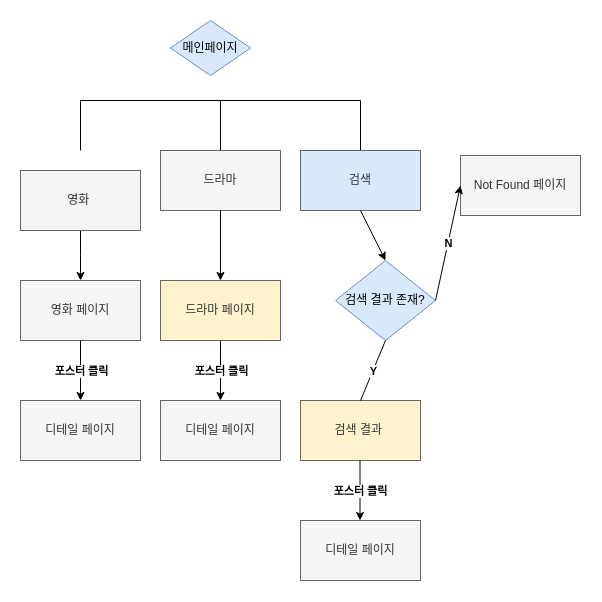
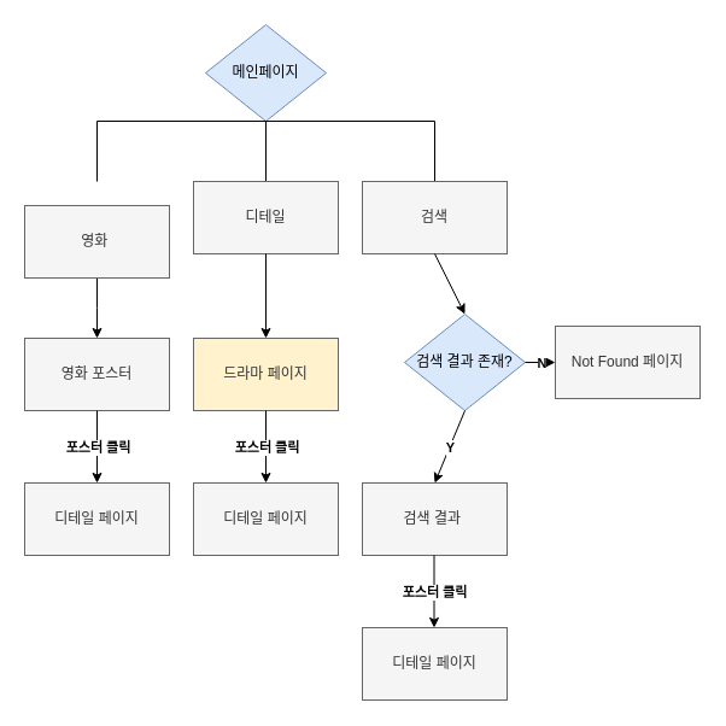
  <mxCell id="0" />
  <mxCell id="1" parent="0" />
- <mxCell id="2" value="메인페이지" style="rhombus;whiteSpace=wrap;html=1;fillColor=#dae8fc;strokeColor=#6c8ebf;" vertex="1" parent="1"><mxGeometry x="170" y="20" width="80" height="55" as="geometry" /></mxCell>
+ <mxCell id="2" value="메인페이지" style="rhombus;whiteSpace=wrap;html=1;fillColor=#dae8fc;strokeColor=#6c8ebf;" vertex="1" parent="1"><mxGeometry x="170" y="20" width="100" height="80" as="geometry" /></mxCell>
  <mxCell id="3" value="" style="strokeWidth=1;html=1;shape=mxgraph.flowchart.annotation_1;align=left;pointerEvents=1;direction=south;" vertex="1" parent="1"><mxGeometry x="80" y="100" width="140" height="50" as="geometry" /></mxCell>
  <mxCell id="4" value="" style="strokeWidth=1;html=1;shape=mxgraph.flowchart.annotation_1;align=left;pointerEvents=1;direction=south;" vertex="1" parent="1"><mxGeometry x="220" y="100" width="140" height="50" as="geometry" /></mxCell>
  <mxCell id="5" style="edgeStyle=orthogonalEdgeStyle;rounded=0;orthogonalLoop=1;jettySize=auto;html=1;exitX=0.5;exitY=1;exitDx=0;exitDy=0;" edge="1" parent="1" source="6"><mxGeometry relative="1" as="geometry"><mxPoint x="80" y="280" as="targetPoint" /></mxGeometry></mxCell>
  <mxCell id="6" value="영화&lt;span style=&quot;white-space: pre&quot;&gt; &lt;/span&gt;" style="rounded=0;whiteSpace=wrap;html=1;fillColor=#f5f5f5;strokeColor=#666666;fontColor=#333333;" vertex="1" parent="1"><mxGeometry x="20" y="170" width="120" height="60" as="geometry" /></mxCell>
- <mxCell id="7" value="드라마" style="rounded=0;whiteSpace=wrap;html=1;fillColor=#f5f5f5;strokeColor=#666666;fontColor=#333333;" vertex="1" parent="1"><mxGeometry x="160" y="150" width="120" height="60" as="geometry" /></mxCell>
- <mxCell id="8" value="검색" style="rounded=0;whiteSpace=wrap;html=1;fillColor=#dae8fc;strokeColor=#666666;fontColor=#333333;" vertex="1" parent="1"><mxGeometry x="300" y="150" width="120" height="60" as="geometry" /></mxCell>
+ <mxCell id="7" value="디테일" style="rounded=0;whiteSpace=wrap;html=1;fillColor=#f5f5f5;strokeColor=#666666;fontColor=#333333;" vertex="1" parent="1"><mxGeometry x="160" y="150" width="120" height="60" as="geometry" /></mxCell>
+ <mxCell id="8" value="검색" style="rounded=0;whiteSpace=wrap;html=1;fillColor=#f5f5f5;strokeColor=#666666;fontColor=#333333;" vertex="1" parent="1"><mxGeometry x="300" y="150" width="120" height="60" as="geometry" /></mxCell>
  <mxCell id="9" style="edgeStyle=orthogonalEdgeStyle;rounded=0;orthogonalLoop=1;jettySize=auto;html=1;exitX=0.5;exitY=1;exitDx=0;exitDy=0;" edge="1" parent="1"><mxGeometry relative="1" as="geometry"><mxPoint x="220" y="280" as="targetPoint" /><mxPoint x="220" y="210" as="sourcePoint" /></mxGeometry></mxCell>
- <mxCell id="10" value="영화 페이지" style="rounded=0;whiteSpace=wrap;html=1;fillColor=#f5f5f5;strokeColor=#666666;fontColor=#333333;" vertex="1" parent="1"><mxGeometry x="20" y="280" width="120" height="60" as="geometry" /></mxCell>
+ <mxCell id="10" value="영화 포스터" style="rounded=0;whiteSpace=wrap;html=1;fillColor=#f5f5f5;strokeColor=#666666;fontColor=#333333;" vertex="1" parent="1"><mxGeometry x="20" y="280" width="120" height="60" as="geometry" /></mxCell>
  <mxCell id="11" value="드라마 페이지" style="rounded=0;whiteSpace=wrap;html=1;fillColor=#fff2cc;strokeColor=#666666;fontColor=#333333;" vertex="1" parent="1"><mxGeometry x="160" y="280" width="120" height="60" as="geometry" /></mxCell>
  <mxCell id="12" value="검색 결과 존재?" style="rhombus;whiteSpace=wrap;html=1;fillColor=#dae8fc;strokeColor=#6c8ebf;" vertex="1" parent="1"><mxGeometry x="335" y="260" width="100" height="80" as="geometry" /></mxCell>
  <mxCell id="13" value="" style="endArrow=classic;html=1;entryX=0.5;entryY=0;entryDx=0;entryDy=0;" edge="1" parent="1" target="12"><mxGeometry width="50" height="50" relative="1" as="geometry"><mxPoint x="360" y="210" as="sourcePoint" /><mxPoint x="360" y="290" as="targetPoint" /></mxGeometry></mxCell>
- <mxCell id="14" value="검색 결과&amp;nbsp;" style="rounded=0;whiteSpace=wrap;html=1;fillColor=#fff2cc;strokeColor=#666666;fontColor=#333333;" vertex="1" parent="1"><mxGeometry x="300" y="400" width="120" height="60" as="geometry" /></mxCell>
- <mxCell id="15" value="Not Found 페이지" style="rounded=0;whiteSpace=wrap;html=1;fillColor=#f5f5f5;strokeColor=#666666;fontColor=#333333;" vertex="1" parent="1"><mxGeometry x="460" y="155" width="120" height="60" as="geometry" /></mxCell>
+ <mxCell id="14" value="검색 결과&amp;nbsp;" style="rounded=0;whiteSpace=wrap;html=1;fillColor=#f5f5f5;strokeColor=#666666;fontColor=#333333;" vertex="1" parent="1"><mxGeometry x="300" y="400" width="120" height="60" as="geometry" /></mxCell>
+ <mxCell id="15" value="Not Found 페이지" style="rounded=0;whiteSpace=wrap;html=1;fillColor=#f5f5f5;strokeColor=#666666;fontColor=#333333;" vertex="1" parent="1"><mxGeometry x="460" y="270" width="120" height="60" as="geometry" /></mxCell>
  <mxCell id="16" value="" style="endArrow=classic;html=1;fontStyle=1" edge="1" parent="1"><mxGeometry relative="1" as="geometry"><mxPoint x="80" y="340" as="sourcePoint" /><mxPoint x="80" y="400" as="targetPoint" /></mxGeometry></mxCell>
  <mxCell id="17" value="포스터 클릭" style="edgeLabel;resizable=0;html=1;align=center;verticalAlign=middle;fontStyle=1" connectable="0" vertex="1" parent="16"><mxGeometry relative="1" as="geometry" /></mxCell>
  <mxCell id="18" value="" style="endArrow=classic;html=1;fontStyle=1" edge="1" parent="1"><mxGeometry relative="1" as="geometry"><mxPoint x="220" y="340" as="sourcePoint" /><mxPoint x="220" y="400" as="targetPoint" /></mxGeometry></mxCell>
  <mxCell id="19" value="포스터 클릭" style="edgeLabel;resizable=0;html=1;align=center;verticalAlign=middle;fontStyle=1" connectable="0" vertex="1" parent="18"><mxGeometry relative="1" as="geometry" /></mxCell>
  <mxCell id="20" value="디테일 페이지" style="rounded=0;whiteSpace=wrap;html=1;fillColor=#f5f5f5;strokeColor=#666666;fontColor=#333333;" vertex="1" parent="1"><mxGeometry x="20" y="400" width="120" height="60" as="geometry" /></mxCell>
  <mxCell id="21" value="디테일 페이지" style="rounded=0;whiteSpace=wrap;html=1;fillColor=#f5f5f5;strokeColor=#666666;fontColor=#333333;" vertex="1" parent="1"><mxGeometry x="160" y="400" width="120" height="60" as="geometry" /></mxCell>
  <mxCell id="22" value="" style="endArrow=classic;html=1;fontStyle=1" edge="1" parent="1"><mxGeometry relative="1" as="geometry"><mxPoint x="359.5" y="460" as="sourcePoint" /><mxPoint x="359.5" y="520" as="targetPoint" /></mxGeometry></mxCell>
  <mxCell id="23" value="포스터 클릭" style="edgeLabel;resizable=0;html=1;align=center;verticalAlign=middle;fontStyle=1" connectable="0" vertex="1" parent="22"><mxGeometry relative="1" as="geometry" /></mxCell>
  <mxCell id="24" value="디테일 페이지" style="rounded=0;whiteSpace=wrap;html=1;fillColor=#f5f5f5;strokeColor=#666666;fontColor=#333333;" vertex="1" parent="1"><mxGeometry x="300" y="520" width="120" height="60" as="geometry" /></mxCell>
- <mxCell id="25" value="" style="endArrow=none;html=1;labelBackgroundColor=#99CCFF;exitX=0.5;exitY=1;exitDx=0;exitDy=0;entryX=0.5;entryY=0;entryDx=0;entryDy=0;" edge="1" parent="1" source="12" target="14"><mxGeometry relative="1" as="geometry"><mxPoint x="330" y="370" as="sourcePoint" /><mxPoint x="430" y="370" as="targetPoint" /></mxGeometry></mxCell>
+ <mxCell id="25" value="" style="endArrow=classic;html=1;labelBackgroundColor=#99CCFF;exitX=0.5;exitY=1;exitDx=0;exitDy=0;entryX=0.5;entryY=0;entryDx=0;entryDy=0;" edge="1" parent="1" source="12" target="14"><mxGeometry relative="1" as="geometry"><mxPoint x="330" y="370" as="sourcePoint" /><mxPoint x="430" y="370" as="targetPoint" /></mxGeometry></mxCell>
  <mxCell id="26" value="Y" style="edgeLabel;resizable=0;html=1;align=center;verticalAlign=middle;fontStyle=1" connectable="0" vertex="1" parent="25"><mxGeometry relative="1" as="geometry" /></mxCell>
  <mxCell id="27" value="" style="endArrow=classic;html=1;labelBackgroundColor=#99CCFF;exitX=1;exitY=0.5;exitDx=0;exitDy=0;entryX=0;entryY=0.5;entryDx=0;entryDy=0;" edge="1" parent="1" source="12" target="15"><mxGeometry relative="1" as="geometry"><mxPoint x="370" y="350" as="sourcePoint" /><mxPoint x="370" y="410" as="targetPoint" /></mxGeometry></mxCell>
  <mxCell id="28" value="N" style="edgeLabel;resizable=0;html=1;align=center;verticalAlign=middle;fontStyle=1" connectable="0" vertex="1" parent="27"><mxGeometry relative="1" as="geometry" /></mxCell>
